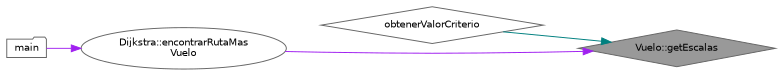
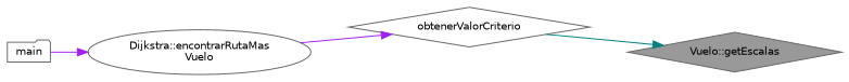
  digraph {
    rankdir=RL
    node [color=grey40 fillcolor=white fontname=Helvetica fontsize=10 shape=diamond style=filled]
    edge [color=purple dir=back fontname=Helvetica fontsize=10 labelfontname=Helvetica labelfontsize=10 style=solid]
    n1 [color=gray40 fillcolor=grey60 fontcolor=black height=0.2 label="Vuelo::getEscalas" width=0.4]
    n2 [height=0.2 label=obtenerValorCriterio width=0.4]
    n3 [height=0.2 label="Dijkstra::encontrarRutaMas\lVuelo" shape=ellipse width=0.4]
    n4 [height=0.2 label=main shape=folder width=0.4]
    n1 -> n2 [color=teal]
-   n1 -> n3
+   n2 -> n3
    n3 -> n4
  }
